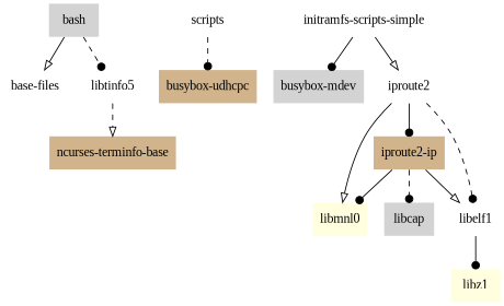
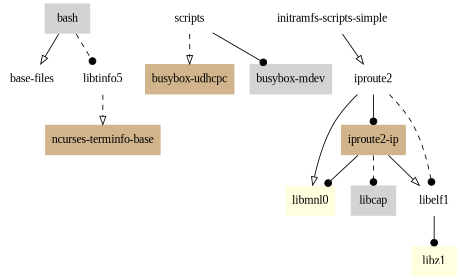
  digraph {
    fontname="Liberation Serif"
    node [fillcolor=white fontname="Liberation Serif" shape=plaintext style=filled]
    edge [arrowhead=dot fontname="Liberation Serif" style=solid]
    bash [fillcolor=lightgrey]
    "base-files"
    libtinfo5
    "ncurses-terminfo-base" [fillcolor=tan]
    n5 [label=scripts]
    "busybox-udhcpc" [fillcolor=tan]
    "busybox-mdev" [fillcolor=lightgrey]
    "initramfs-scripts-simple"
    iproute2
    "iproute2-ip" [fillcolor=tan]
    libmnl0 [fillcolor=lightyellow]
    libelf1
    libcap [fillcolor=lightgrey]
    libz1 [fillcolor=lightyellow]
    bash -> "base-files" [arrowhead=onormal]
    bash -> libtinfo5 [style=dashed]
    libtinfo5 -> "ncurses-terminfo-base" [arrowhead=onormal style=dashed]
-   n5 -> "busybox-udhcpc" [style=dashed]
-   "initramfs-scripts-simple" -> "busybox-mdev"
+   n5 -> "busybox-udhcpc" [arrowhead=onormal style=dashed]
+   n5 -> "busybox-mdev"
    "initramfs-scripts-simple" -> iproute2 [arrowhead=onormal]
    iproute2 -> "iproute2-ip"
    iproute2 -> libmnl0 [arrowhead=onormal]
    iproute2 -> libelf1 [style=dashed]
    "iproute2-ip" -> libmnl0
    "iproute2-ip" -> libelf1 [arrowhead=onormal]
    "iproute2-ip" -> libcap [style=dashed]
    libelf1 -> libz1
  }
